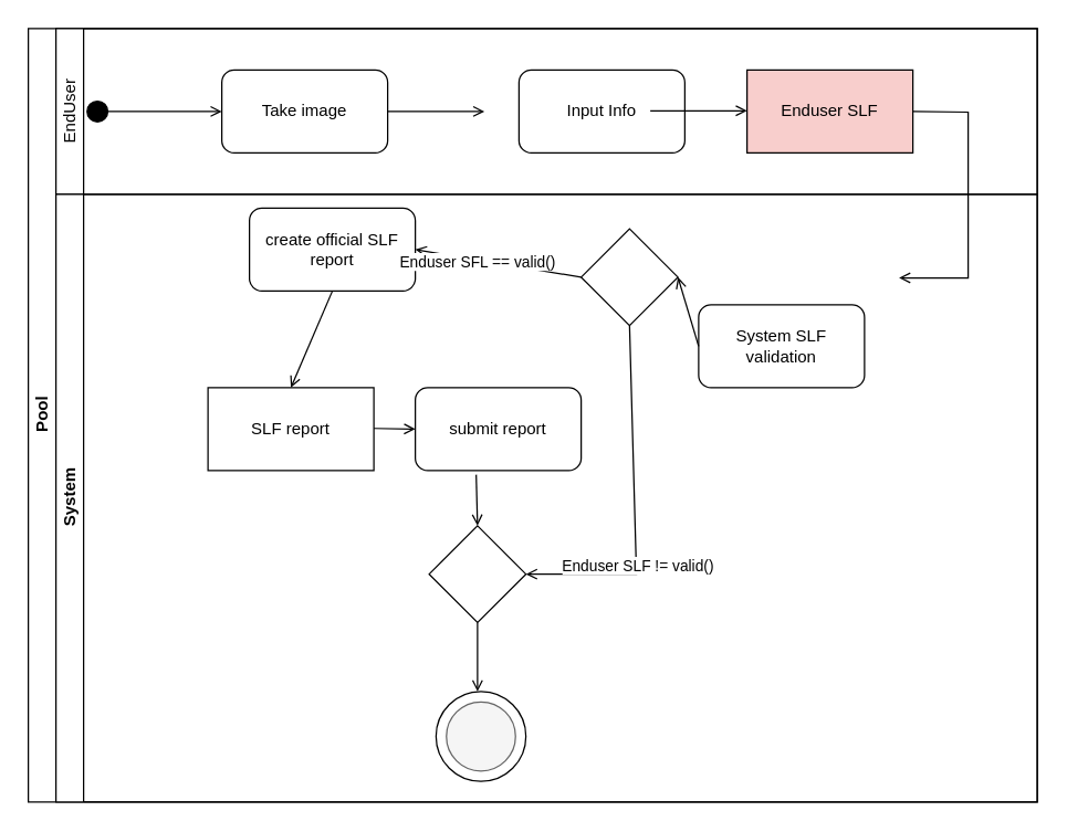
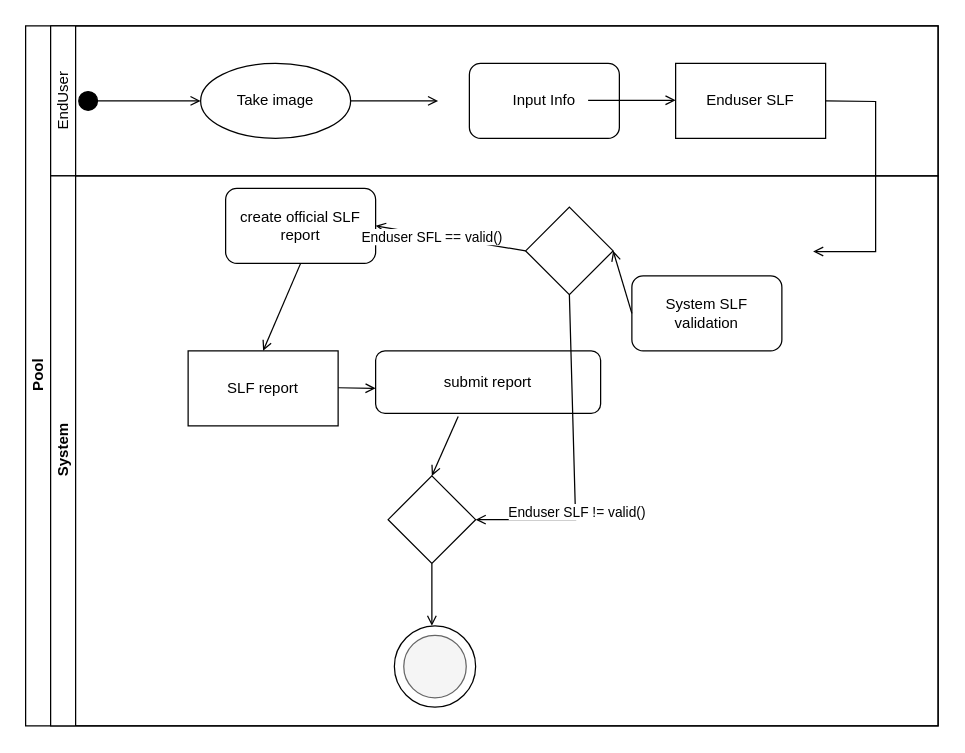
  <mxCell id="0" />
  <mxCell id="1" parent="0" />
  <mxCell id="2" value="Pool" style="swimlane;html=1;childLayout=stackLayout;resizeParent=1;resizeParentMax=0;horizontal=0;startSize=20;horizontalStack=0;" parent="1" vertex="1"><mxGeometry x="20" y="20" width="730" height="560" as="geometry" /></mxCell>
  <mxCell id="3" value="" style="swimlane;html=1;startSize=20;horizontal=0;" parent="2" vertex="1"><mxGeometry x="20" width="710" height="120" as="geometry"><mxRectangle x="20" width="710" height="40" as="alternateBounds" /></mxGeometry></mxCell>
- <mxCell id="4" value="Take image" style="rounded=1;whiteSpace=wrap;html=1;" vertex="1" parent="3"><mxGeometry x="120" y="30" width="120" height="60" as="geometry" /></mxCell>
+ <mxCell id="4" value="Take image" style="ellipse;whiteSpace=wrap;html=1;" vertex="1" parent="3"><mxGeometry x="120" y="30" width="120" height="60" as="geometry" /></mxCell>
  <mxCell id="5" value="" style="endArrow=open;html=1;rounded=0;exitX=1;exitY=0.5;exitDx=0;exitDy=0;endFill=0;" edge="1" parent="3" source="4"><mxGeometry width="50" height="50" relative="1" as="geometry"><mxPoint x="290" y="210" as="sourcePoint" /><mxPoint x="310" y="60" as="targetPoint" /></mxGeometry></mxCell>
  <mxCell id="6" value="" style="endArrow=open;html=1;rounded=0;entryX=0;entryY=0.5;entryDx=0;entryDy=0;endFill=0;startArrow=oval;startFill=1;endSize=6;targetPerimeterSpacing=0;sourcePerimeterSpacing=0;startSize=15;" edge="1" parent="3" target="4"><mxGeometry width="50" height="50" relative="1" as="geometry"><mxPoint x="30" y="60" as="sourcePoint" /><mxPoint x="80" y="60" as="targetPoint" /></mxGeometry></mxCell>
  <mxCell id="7" value="Input Info" style="rounded=1;whiteSpace=wrap;html=1;" vertex="1" parent="3"><mxGeometry x="335" y="30" width="120" height="60" as="geometry" /></mxCell>
- <mxCell id="8" value="Enduser SLF" style="rounded=0;whiteSpace=wrap;html=1;fillColor=#f8cecc;" vertex="1" parent="3"><mxGeometry x="500" y="30" width="120" height="60" as="geometry" /></mxCell>
+ <mxCell id="8" value="Enduser SLF" style="rounded=0;whiteSpace=wrap;html=1;" vertex="1" parent="3"><mxGeometry x="500" y="30" width="120" height="60" as="geometry" /></mxCell>
  <mxCell id="9" value="" style="endArrow=open;html=1;rounded=0;exitX=1;exitY=0.5;exitDx=0;exitDy=0;endFill=0;" edge="1" parent="3"><mxGeometry width="50" height="50" relative="1" as="geometry"><mxPoint x="430" y="59.5" as="sourcePoint" /><mxPoint x="500" y="59.5" as="targetPoint" /></mxGeometry></mxCell>
  <mxCell id="10" value="EndUser" style="text;html=1;strokeColor=none;fillColor=none;align=center;verticalAlign=middle;whiteSpace=wrap;rounded=0;rotation=-90;" vertex="1" parent="3"><mxGeometry x="-20" y="45" width="60" height="30" as="geometry" /></mxCell>
  <mxCell id="11" value="System" style="swimlane;html=1;startSize=20;horizontal=0;" parent="2" vertex="1"><mxGeometry x="20" y="120" width="710" height="440" as="geometry" /></mxCell>
  <mxCell id="12" value="" style="endArrow=open;html=1;rounded=0;exitX=1;exitY=0.5;exitDx=0;exitDy=0;endFill=0;" edge="1" parent="11"><mxGeometry width="50" height="50" relative="1" as="geometry"><mxPoint x="620" y="-60" as="sourcePoint" /><mxPoint x="610" y="60.5" as="targetPoint" /><Array as="points"><mxPoint x="660" y="-59.5" /><mxPoint x="660" y="60.5" /></Array></mxGeometry></mxCell>
  <mxCell id="13" value="System SLF validation" style="rounded=1;whiteSpace=wrap;html=1;" vertex="1" parent="11"><mxGeometry x="465" y="80" width="120" height="60" as="geometry" /></mxCell>
  <mxCell id="14" value="" style="rhombus;whiteSpace=wrap;html=1;" vertex="1" parent="11"><mxGeometry x="380" y="25" width="70" height="70" as="geometry" /></mxCell>
  <mxCell id="15" value="" style="endArrow=open;html=1;rounded=0;exitX=0;exitY=0.5;exitDx=0;exitDy=0;endFill=0;entryX=1;entryY=0.5;entryDx=0;entryDy=0;" edge="1" parent="11" source="13" target="14"><mxGeometry width="50" height="50" relative="1" as="geometry"><mxPoint x="460" y="220" as="sourcePoint" /><mxPoint x="540" y="240" as="targetPoint" /></mxGeometry></mxCell>
  <mxCell id="16" value="create official SLF report" style="rounded=1;whiteSpace=wrap;html=1;" vertex="1" parent="11"><mxGeometry x="140" y="10" width="120" height="60" as="geometry" /></mxCell>
  <mxCell id="17" value="" style="endArrow=open;html=1;rounded=0;exitX=0;exitY=0.5;exitDx=0;exitDy=0;endFill=0;entryX=1;entryY=0.5;entryDx=0;entryDy=0;" edge="1" parent="11" source="14" target="16"><mxGeometry width="50" height="50" relative="1" as="geometry"><mxPoint x="370" y="230" as="sourcePoint" /><mxPoint x="230" y="240" as="targetPoint" /></mxGeometry></mxCell>
  <mxCell id="18" value="Enduser SFL == valid()" style="edgeLabel;html=1;align=center;verticalAlign=middle;resizable=0;points=[];" vertex="1" connectable="0" parent="17"><mxGeometry x="0.25" y="1" relative="1" as="geometry"><mxPoint as="offset" /></mxGeometry></mxCell>
  <mxCell id="19" value="SLF report" style="rounded=0;whiteSpace=wrap;html=1;" vertex="1" parent="11"><mxGeometry x="110" y="140" width="120" height="60" as="geometry" /></mxCell>
  <mxCell id="20" value="" style="endArrow=open;html=1;rounded=0;exitX=1;exitY=0.5;exitDx=0;exitDy=0;endFill=0;" edge="1" parent="11"><mxGeometry width="50" height="50" relative="1" as="geometry"><mxPoint x="230" y="169.5" as="sourcePoint" /><mxPoint x="260" y="170" as="targetPoint" /></mxGeometry></mxCell>
- <mxCell id="21" value="submit report" style="rounded=1;whiteSpace=wrap;html=1;" vertex="1" parent="11"><mxGeometry x="260" y="140" width="120" height="60" as="geometry" /></mxCell>
+ <mxCell id="21" value="submit report" style="rounded=1;whiteSpace=wrap;html=1;" vertex="1" parent="11"><mxGeometry x="260" y="140" width="180" height="50" as="geometry" /></mxCell>
  <mxCell id="22" value="" style="endArrow=open;html=1;rounded=0;exitX=0.5;exitY=1;exitDx=0;exitDy=0;endFill=0;entryX=1;entryY=0.5;entryDx=0;entryDy=0;" edge="1" parent="1" source="14" target="24"><mxGeometry width="50" height="50" relative="1" as="geometry"><mxPoint x="510" y="470" as="sourcePoint" /><mxPoint x="360" y="520" as="targetPoint" /><Array as="points"><mxPoint x="460" y="415" /></Array></mxGeometry></mxCell>
  <mxCell id="23" value="Enduser SLF != valid()" style="edgeLabel;html=1;align=center;verticalAlign=middle;resizable=0;points=[];" vertex="1" connectable="0" parent="22"><mxGeometry x="0.336" y="1" relative="1" as="geometry"><mxPoint as="offset" /></mxGeometry></mxCell>
  <mxCell id="24" value="" style="rhombus;whiteSpace=wrap;html=1;" vertex="1" parent="1"><mxGeometry x="310" y="380" width="70" height="70" as="geometry" /></mxCell>
  <mxCell id="25" value="" style="endArrow=open;html=1;rounded=0;exitX=0.5;exitY=1;exitDx=0;exitDy=0;endFill=0;" edge="1" parent="1" source="24"><mxGeometry width="50" height="50" relative="1" as="geometry"><mxPoint x="325" y="500" as="sourcePoint" /><mxPoint x="345" y="500" as="targetPoint" /></mxGeometry></mxCell>
  <mxCell id="26" value="" style="ellipse;whiteSpace=wrap;html=1;aspect=fixed;" vertex="1" parent="1"><mxGeometry x="315" y="500" width="65" height="65" as="geometry" /></mxCell>
  <mxCell id="27" value="" style="ellipse;whiteSpace=wrap;html=1;aspect=fixed;fillColor=#f5f5f5;strokeColor=#666666;fontColor=#333333;" vertex="1" parent="1"><mxGeometry x="322.5" y="507.5" width="50" height="50" as="geometry" /></mxCell>
  <mxCell id="28" value="" style="endArrow=open;html=1;rounded=0;exitX=0.5;exitY=1;exitDx=0;exitDy=0;endFill=0;" edge="1" parent="1" source="16"><mxGeometry width="50" height="50" relative="1" as="geometry"><mxPoint x="180" y="430" as="sourcePoint" /><mxPoint x="210" y="280" as="targetPoint" /></mxGeometry></mxCell>
  <mxCell id="29" value="" style="endArrow=open;html=1;rounded=0;exitX=0.367;exitY=1.05;exitDx=0;exitDy=0;endFill=0;entryX=0.5;entryY=0;entryDx=0;entryDy=0;exitPerimeter=0;" edge="1" parent="1" source="21" target="24"><mxGeometry width="50" height="50" relative="1" as="geometry"><mxPoint x="322.5" y="570" as="sourcePoint" /><mxPoint x="392.5" y="570" as="targetPoint" /></mxGeometry></mxCell>
